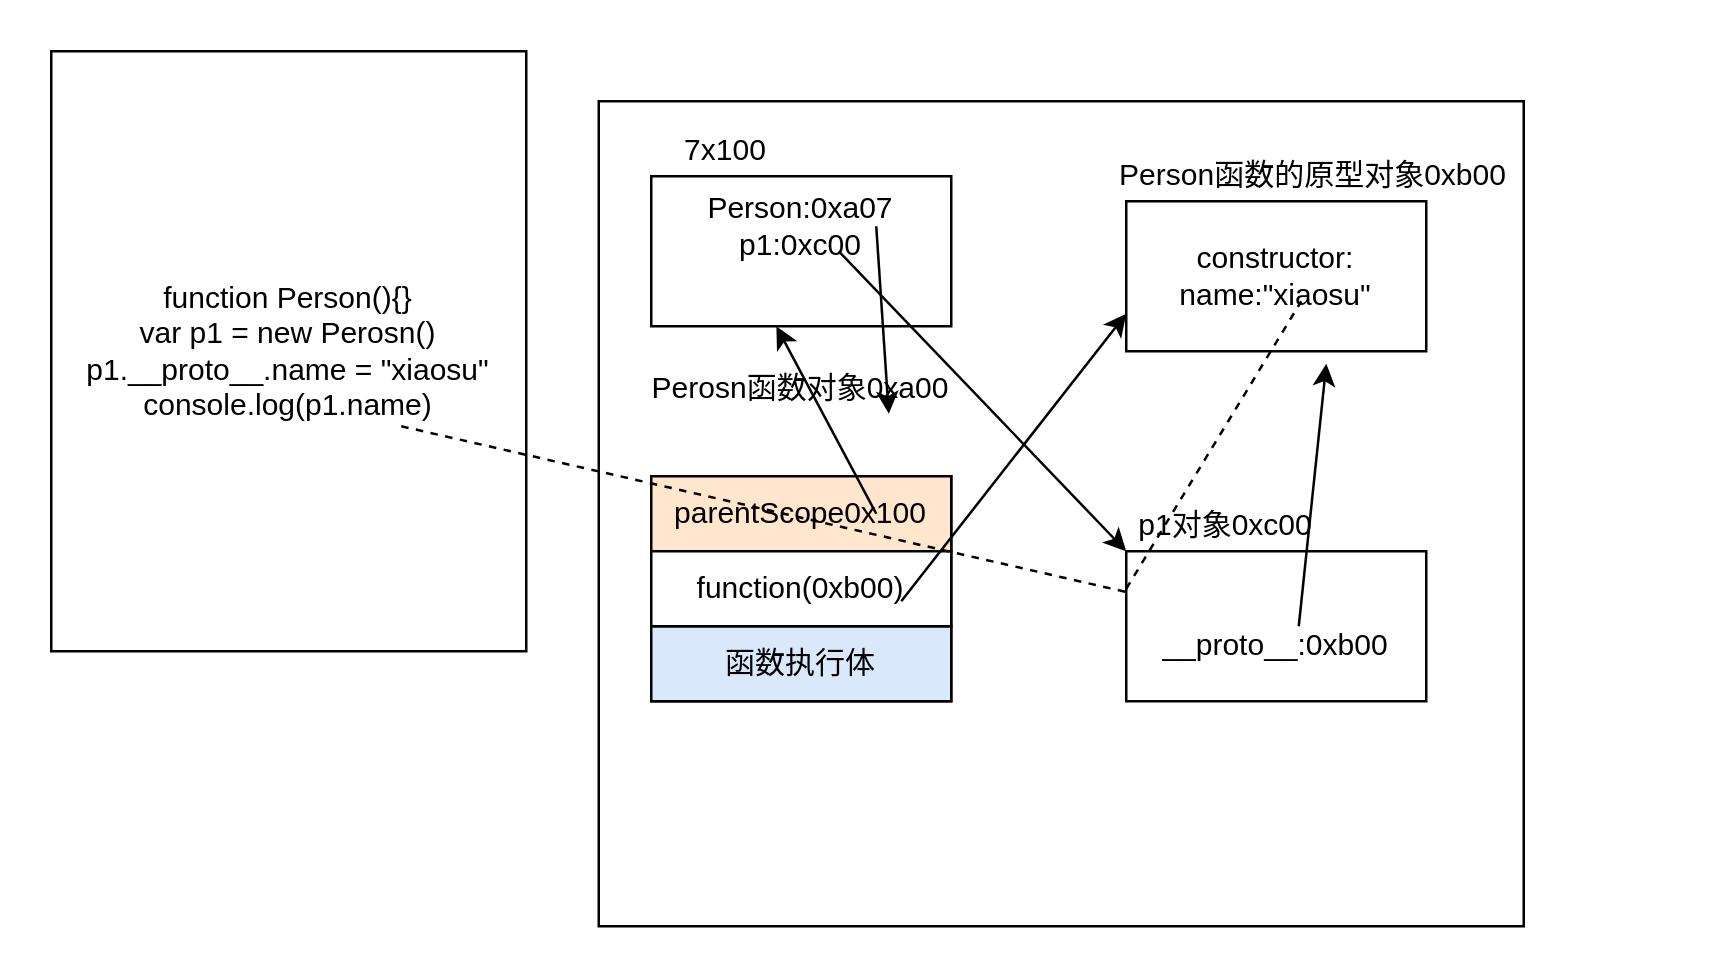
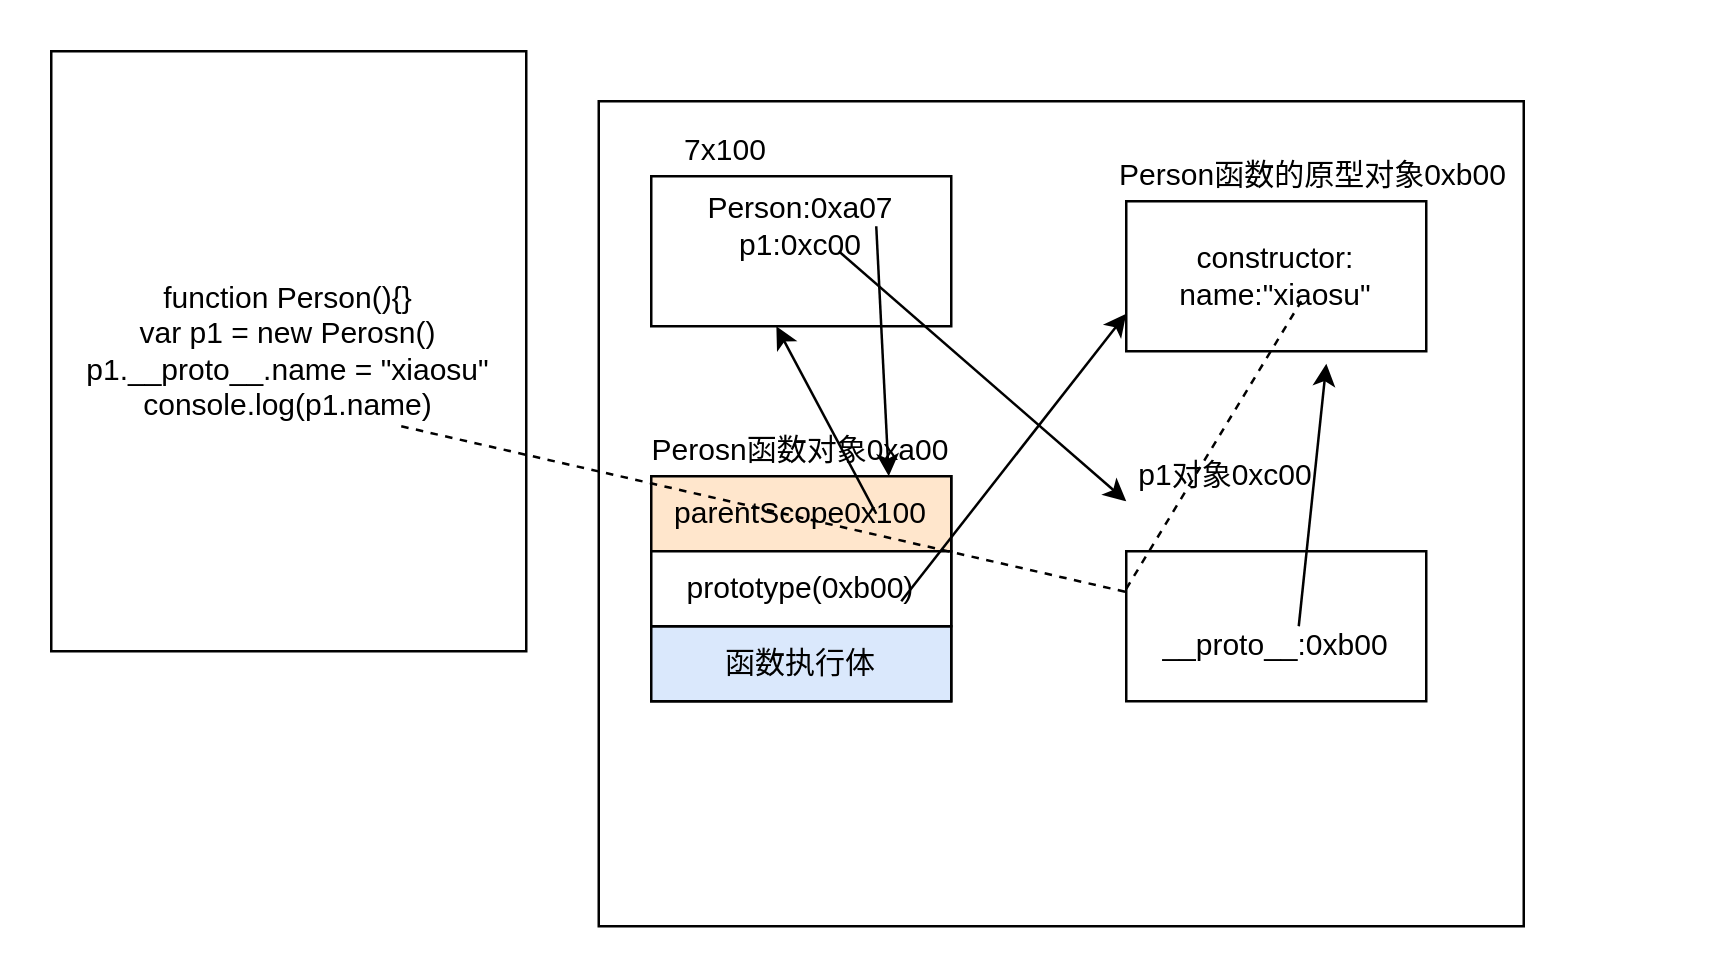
  <mxCell id="0" />
  <mxCell id="1" parent="0" />
  <mxCell id="2" value="" style="rounded=0;whiteSpace=wrap;html=1;" vertex="1" parent="1"><mxGeometry x="239" y="40" width="370" height="330" as="geometry" /></mxCell>
  <mxCell id="3" value="" style="rounded=0;whiteSpace=wrap;html=1;" vertex="1" parent="1"><mxGeometry x="260" y="70" width="120" height="60" as="geometry" /></mxCell>
  <mxCell id="4" value="Person:0xa07&lt;br&gt;p1:0xc00" style="text;html=1;strokeColor=none;fillColor=none;align=center;verticalAlign=middle;whiteSpace=wrap;rounded=0;" vertex="1" parent="1"><mxGeometry x="300" y="80" width="40" height="20" as="geometry" /></mxCell>
  <mxCell id="5" value="function Person(){}&lt;br&gt;var p1 = new Perosn()&lt;br&gt;p1.__proto__.name = &quot;xiaosu&quot;&lt;br&gt;console.log(p1.name)" style="rounded=0;whiteSpace=wrap;html=1;" vertex="1" parent="1"><mxGeometry x="20" y="20" width="190" height="240" as="geometry" /></mxCell>
  <mxCell id="6" value="" style="rounded=0;whiteSpace=wrap;html=1;" vertex="1" parent="1"><mxGeometry x="260" y="190" width="120" height="90" as="geometry" /></mxCell>
- <mxCell id="7" value="Perosn函数对象0xa00" style="text;html=1;strokeColor=none;fillColor=none;align=center;verticalAlign=middle;whiteSpace=wrap;rounded=0;" vertex="1" parent="1"><mxGeometry x="250" y="145" width="140" height="20" as="geometry" /></mxCell>
+ <mxCell id="7" value="Perosn函数对象0xa00" style="text;html=1;strokeColor=none;fillColor=none;align=center;verticalAlign=middle;whiteSpace=wrap;rounded=0;" vertex="1" parent="1"><mxGeometry x="250" y="170" width="140" height="20" as="geometry" /></mxCell>
  <mxCell id="8" value="" style="endArrow=classic;html=1;entryX=0.75;entryY=1;entryDx=0;entryDy=0;" edge="1" parent="1" target="7"><mxGeometry width="50" height="50" relative="1" as="geometry"><mxPoint x="350" y="90" as="sourcePoint" /><mxPoint x="400" y="40" as="targetPoint" /></mxGeometry></mxCell>
  <mxCell id="9" value="parentScope0x100" style="rounded=0;whiteSpace=wrap;html=1;fillColor=#ffe6cc;" vertex="1" parent="1"><mxGeometry x="260" y="190" width="120" height="30" as="geometry" /></mxCell>
  <mxCell id="10" value="函数执行体" style="rounded=0;whiteSpace=wrap;html=1;fillColor=#dae8fc;" vertex="1" parent="1"><mxGeometry x="260" y="250" width="120" height="30" as="geometry" /></mxCell>
- <mxCell id="11" value="function(0xb00)" style="rounded=0;whiteSpace=wrap;html=1;" vertex="1" parent="1"><mxGeometry x="260" y="220" width="120" height="30" as="geometry" /></mxCell>
+ <mxCell id="11" value="prototype(0xb00)" style="rounded=0;whiteSpace=wrap;html=1;" vertex="1" parent="1"><mxGeometry x="260" y="220" width="120" height="30" as="geometry" /></mxCell>
  <mxCell id="12" value="constructor:&lt;br&gt;name:&quot;xiaosu&quot;" style="rounded=0;whiteSpace=wrap;html=1;" vertex="1" parent="1"><mxGeometry x="450" y="80" width="120" height="60" as="geometry" /></mxCell>
  <mxCell id="13" value="Person函数的原型对象0xb00" style="text;html=1;strokeColor=none;fillColor=none;align=center;verticalAlign=middle;whiteSpace=wrap;rounded=0;" vertex="1" parent="1"><mxGeometry x="380" y="60" width="290" height="20" as="geometry" /></mxCell>
  <mxCell id="14" value="7x100" style="text;html=1;strokeColor=none;fillColor=none;align=center;verticalAlign=middle;whiteSpace=wrap;rounded=0;" vertex="1" parent="1"><mxGeometry x="270" y="50" width="40" height="20" as="geometry" /></mxCell>
  <mxCell id="15" value="" style="endArrow=classic;html=1;entryX=0.417;entryY=1;entryDx=0;entryDy=0;entryPerimeter=0;" edge="1" parent="1" target="3"><mxGeometry width="50" height="50" relative="1" as="geometry"><mxPoint x="350" y="205" as="sourcePoint" /><mxPoint x="400" y="155" as="targetPoint" /></mxGeometry></mxCell>
  <mxCell id="16" value="" style="endArrow=classic;html=1;entryX=0;entryY=0.75;entryDx=0;entryDy=0;" edge="1" parent="1" target="12"><mxGeometry width="50" height="50" relative="1" as="geometry"><mxPoint x="360" y="240" as="sourcePoint" /><mxPoint x="410" y="190" as="targetPoint" /></mxGeometry></mxCell>
  <mxCell id="17" value="&lt;br&gt;__proto__:0xb00" style="rounded=0;whiteSpace=wrap;html=1;" vertex="1" parent="1"><mxGeometry x="450" y="220" width="120" height="60" as="geometry" /></mxCell>
- <mxCell id="18" value="p1对象0xc00" style="text;html=1;strokeColor=none;fillColor=none;align=center;verticalAlign=middle;whiteSpace=wrap;rounded=0;" vertex="1" parent="1"><mxGeometry x="450" y="200" width="80" height="20" as="geometry" /></mxCell>
+ <mxCell id="18" value="p1对象0xc00" style="text;html=1;strokeColor=none;fillColor=none;align=center;verticalAlign=middle;whiteSpace=wrap;rounded=0;" vertex="1" parent="1"><mxGeometry x="450" y="180" width="80" height="20" as="geometry" /></mxCell>
  <mxCell id="19" value="" style="endArrow=classic;html=1;entryX=0;entryY=1;entryDx=0;entryDy=0;" edge="1" parent="1" target="18"><mxGeometry width="50" height="50" relative="1" as="geometry"><mxPoint x="335" y="100" as="sourcePoint" /><mxPoint x="340" y="200" as="targetPoint" /></mxGeometry></mxCell>
  <mxCell id="20" value="" style="endArrow=classic;html=1;entryX=0.667;entryY=1.083;entryDx=0;entryDy=0;entryPerimeter=0;" edge="1" parent="1" target="12"><mxGeometry width="50" height="50" relative="1" as="geometry"><mxPoint x="519" y="250" as="sourcePoint" /><mxPoint x="609" y="135" as="targetPoint" /></mxGeometry></mxCell>
  <mxCell id="21" value="" style="endArrow=none;dashed=1;html=1;" edge="1" parent="1" target="17"><mxGeometry width="50" height="50" relative="1" as="geometry"><mxPoint x="160" y="170" as="sourcePoint" /><mxPoint x="210" y="120" as="targetPoint" /></mxGeometry></mxCell>
  <mxCell id="22" value="" style="endArrow=none;dashed=1;html=1;exitX=0;exitY=0.25;exitDx=0;exitDy=0;" edge="1" parent="1" source="17"><mxGeometry width="50" height="50" relative="1" as="geometry"><mxPoint x="470" y="170" as="sourcePoint" /><mxPoint x="520" y="120" as="targetPoint" /></mxGeometry></mxCell>
